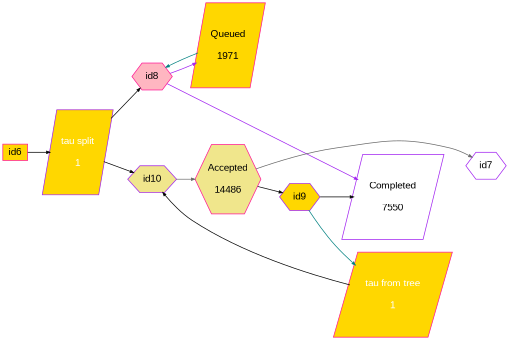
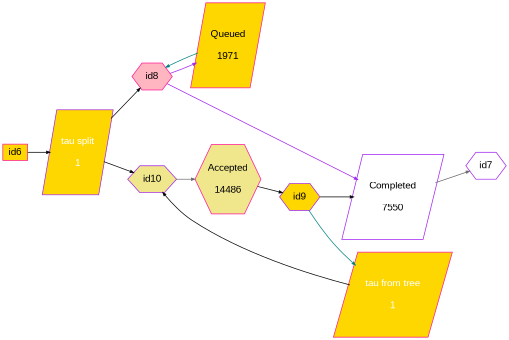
  digraph {
    fontname=Arial
    fontsize=14
    rankdir=LR
    ranksep=.3
    remincross=true
    node [color=purple fillcolor=gold fontname=Arial fontsize=14 shape=hexagon style=filled]
    edge [arrowsize=0.5 color=black]
    n1 [fontcolor=white height=.2 label="tau split\n\n1" margin="0, 0.1" shape=parallelogram width=.2]
    id8 [color=deeppink fillcolor=lightpink height=.2 width=.2]
    id10 [fillcolor=khaki height=.2 width=.2]
    n4 [color=deeppink height=.2 label="Queued\n\n1971" margin="0, 0.1" shape=parallelogram width=.2]
    n5 [fillcolor=white height=.2 label="Completed\n\n7550" margin="0, 0.1" shape=parallelogram width=.2]
    n6 [color=deeppink fillcolor=khaki height=.2 label="Accepted\n\n14486" margin="0, 0.1" width=.2]
    id9 [height=.2 width=.2]
    n8 [color=deeppink fontcolor=white height=.2 label="tau from tree\n\n1" margin="0, 0.1" shape=parallelogram width=.2]
    id7 [fillcolor=white height=.2 width=.2]
    id6 [color=deeppink height=.2 shape=box width=.2]
    n1 -> id8
    n1 -> id10
    id8 -> n4 [color=purple]
    id8 -> n5 [color=purple]
    id10 -> n6 [color=gray40]
    n4 -> id8 [color=teal]
-   n6 -> id7 [color=gray40]
+   n5 -> id7 [color=gray40]
    n6 -> id9
    id9 -> n5
    id9 -> n8 [color=teal]
    n8 -> id10
    id6 -> n1
  }
